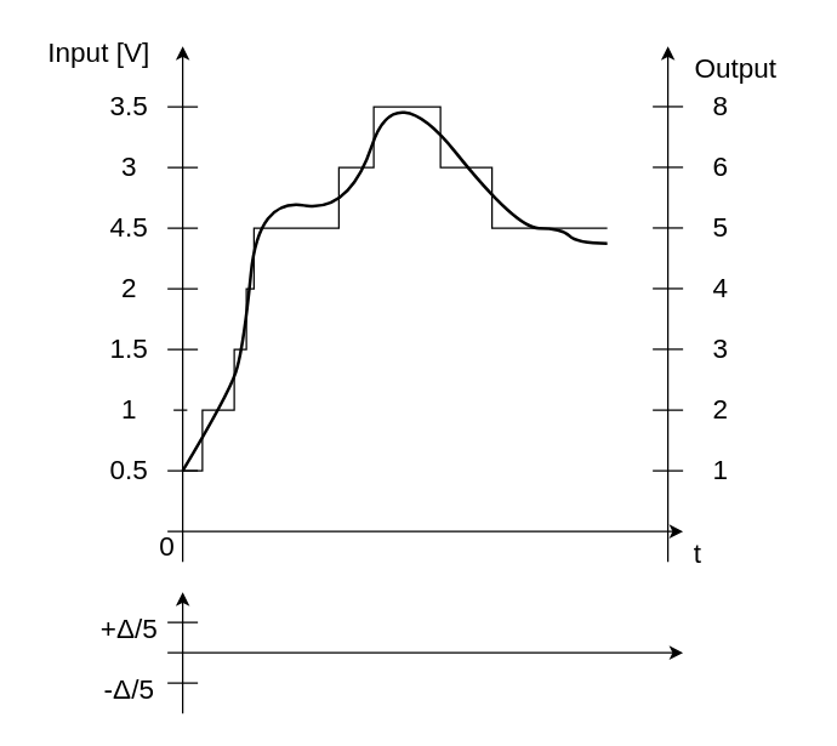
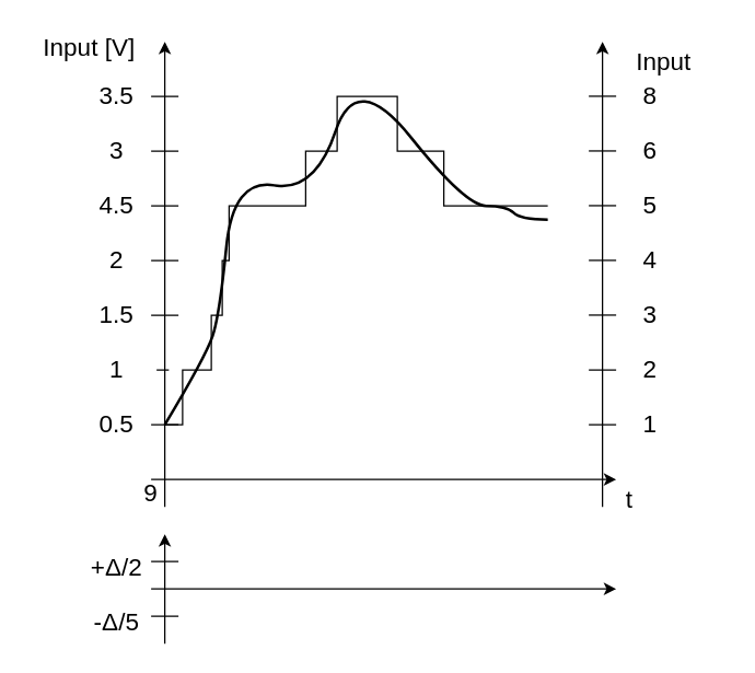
  <mxCell id="0" />
  <mxCell id="1" parent="0" />
  <mxCell id="2" value="" style="endArrow=classic;html=1;rounded=0;" parent="1" edge="1"><mxGeometry width="50" height="50" relative="1" as="geometry"><mxPoint x="120" y="370" as="sourcePoint" /><mxPoint x="120" y="30" as="targetPoint" /></mxGeometry></mxCell>
  <mxCell id="3" value="" style="endArrow=classic;html=1;rounded=0;" parent="1" edge="1"><mxGeometry width="50" height="50" relative="1" as="geometry"><mxPoint x="110" y="350" as="sourcePoint" /><mxPoint x="450" y="350" as="targetPoint" /></mxGeometry></mxCell>
  <mxCell id="4" value="" style="endArrow=none;html=1;rounded=0;" parent="1" edge="1"><mxGeometry width="50" height="50" relative="1" as="geometry"><mxPoint x="110" y="150" as="sourcePoint" /><mxPoint x="130" y="150" as="targetPoint" /></mxGeometry></mxCell>
  <mxCell id="5" value="" style="endArrow=none;html=1;rounded=0;" parent="1" edge="1"><mxGeometry width="50" height="50" relative="1" as="geometry"><mxPoint x="110" y="190" as="sourcePoint" /><mxPoint x="130" y="190" as="targetPoint" /></mxGeometry></mxCell>
  <mxCell id="6" value="" style="endArrow=none;html=1;rounded=0;" parent="1" edge="1"><mxGeometry width="50" height="50" relative="1" as="geometry"><mxPoint x="110" y="230" as="sourcePoint" /><mxPoint x="130" y="230" as="targetPoint" /></mxGeometry></mxCell>
  <mxCell id="7" value="" style="endArrow=none;html=1;rounded=0;" parent="1" edge="1"><mxGeometry width="50" height="50" relative="1" as="geometry"><mxPoint x="114" y="270" as="sourcePoint" /><mxPoint x="123" y="270" as="targetPoint" /></mxGeometry></mxCell>
  <mxCell id="8" value="" style="endArrow=none;html=1;rounded=0;" parent="1" edge="1"><mxGeometry width="50" height="50" relative="1" as="geometry"><mxPoint x="110" y="310" as="sourcePoint" /><mxPoint x="130" y="310" as="targetPoint" /></mxGeometry></mxCell>
- <mxCell id="9" value="0" style="text;html=1;strokeColor=none;fillColor=none;align=center;verticalAlign=middle;whiteSpace=wrap;rounded=0;fontSize=18;" parent="1" vertex="1"><mxGeometry x="100" y="350" width="20" height="20" as="geometry" /></mxCell>
+ <mxCell id="9" value="9" style="text;html=1;strokeColor=none;fillColor=none;align=center;verticalAlign=middle;whiteSpace=wrap;rounded=0;fontSize=18;" parent="1" vertex="1"><mxGeometry x="100" y="350" width="20" height="20" as="geometry" /></mxCell>
  <mxCell id="10" value="t" style="text;html=1;strokeColor=none;fillColor=none;align=center;verticalAlign=middle;whiteSpace=wrap;rounded=0;fontSize=18;" parent="1" vertex="1"><mxGeometry x="430" y="350" width="60" height="30" as="geometry" /></mxCell>
  <mxCell id="11" value="Input [V]" style="text;html=1;strokeColor=none;fillColor=none;align=center;verticalAlign=middle;whiteSpace=wrap;rounded=0;fontSize=18;" parent="1" vertex="1"><mxGeometry x="20" y="20" width="90" height="30" as="geometry" /></mxCell>
  <mxCell id="12" value="0.5" style="text;html=1;strokeColor=none;fillColor=none;align=center;verticalAlign=middle;whiteSpace=wrap;rounded=0;fontSize=18;" parent="1" vertex="1"><mxGeometry x="70" y="300" width="30" height="20" as="geometry" /></mxCell>
  <mxCell id="13" value="1" style="text;html=1;strokeColor=none;fillColor=none;align=center;verticalAlign=middle;whiteSpace=wrap;rounded=0;fontSize=18;" parent="1" vertex="1"><mxGeometry x="70" y="260" width="30" height="20" as="geometry" /></mxCell>
  <mxCell id="14" value="2" style="text;html=1;strokeColor=none;fillColor=none;align=center;verticalAlign=middle;whiteSpace=wrap;rounded=0;fontSize=18;" parent="1" vertex="1"><mxGeometry x="70" y="180" width="30" height="20" as="geometry" /></mxCell>
  <mxCell id="15" value="3" style="text;html=1;strokeColor=none;fillColor=none;align=center;verticalAlign=middle;whiteSpace=wrap;rounded=0;fontSize=18;" parent="1" vertex="1"><mxGeometry x="70" y="100" width="30" height="20" as="geometry" /></mxCell>
  <mxCell id="16" value="1.5" style="text;html=1;strokeColor=none;fillColor=none;align=center;verticalAlign=middle;whiteSpace=wrap;rounded=0;fontSize=18;" parent="1" vertex="1"><mxGeometry x="70" y="220" width="30" height="20" as="geometry" /></mxCell>
  <mxCell id="17" value="4.5" style="text;html=1;strokeColor=none;fillColor=none;align=center;verticalAlign=middle;whiteSpace=wrap;rounded=0;fontSize=18;" parent="1" vertex="1"><mxGeometry x="70" y="140" width="30" height="20" as="geometry" /></mxCell>
  <mxCell id="18" value="3.5" style="text;html=1;strokeColor=none;fillColor=none;align=center;verticalAlign=middle;whiteSpace=wrap;rounded=0;fontSize=18;" parent="1" vertex="1"><mxGeometry x="70" y="60" width="30" height="20" as="geometry" /></mxCell>
  <mxCell id="19" value="" style="endArrow=none;html=1;rounded=0;" parent="1" edge="1"><mxGeometry width="50" height="50" relative="1" as="geometry"><mxPoint x="110" y="70" as="sourcePoint" /><mxPoint x="130" y="70" as="targetPoint" /></mxGeometry></mxCell>
  <mxCell id="20" value="" style="endArrow=none;html=1;rounded=0;" parent="1" edge="1"><mxGeometry width="50" height="50" relative="1" as="geometry"><mxPoint x="110" y="110" as="sourcePoint" /><mxPoint x="130" y="110" as="targetPoint" /></mxGeometry></mxCell>
  <mxCell id="21" value="" style="curved=1;endArrow=none;html=1;rounded=0;endFill=0;strokeWidth=2;" parent="1" edge="1"><mxGeometry width="50" height="50" relative="1" as="geometry"><mxPoint x="120" y="310" as="sourcePoint" /><mxPoint x="400" y="160" as="targetPoint" /><Array as="points"><mxPoint x="150" y="260" /><mxPoint x="160" y="230" /><mxPoint x="170" y="130" /><mxPoint x="230" y="140" /><mxPoint x="260" y="50" /><mxPoint x="340" y="150" /><mxPoint x="370" y="150" /><mxPoint x="380" y="160" /></Array></mxGeometry></mxCell>
  <mxCell id="22" value="" style="endArrow=none;html=1;rounded=0;strokeWidth=1;" parent="1" edge="1"><mxGeometry width="50" height="50" relative="1" as="geometry"><mxPoint x="120" y="310" as="sourcePoint" /><mxPoint x="400" y="150" as="targetPoint" /><Array as="points"><mxPoint x="133" y="310" /><mxPoint x="133" y="290" /><mxPoint x="133" y="270" /><mxPoint x="154" y="270" /><mxPoint x="154" y="249" /><mxPoint x="154" y="230" /><mxPoint x="162" y="230" /><mxPoint x="162" y="190" /><mxPoint x="167" y="190" /><mxPoint x="167" y="150" /><mxPoint x="223" y="150" /><mxPoint x="223" y="110" /><mxPoint x="246" y="110" /><mxPoint x="246" y="70" /><mxPoint x="290" y="70" /><mxPoint x="290" y="110" /><mxPoint x="324" y="110" /><mxPoint x="324" y="150" /><mxPoint x="400" y="150" /></Array></mxGeometry></mxCell>
  <mxCell id="23" value="" style="endArrow=classic;html=1;rounded=0;" edge="1" parent="1"><mxGeometry width="50" height="50" relative="1" as="geometry"><mxPoint x="440" y="370" as="sourcePoint" /><mxPoint x="440" y="30" as="targetPoint" /></mxGeometry></mxCell>
- <mxCell id="24" value="Output" style="text;html=1;strokeColor=none;fillColor=none;align=center;verticalAlign=middle;whiteSpace=wrap;rounded=0;fontSize=18;" vertex="1" parent="1"><mxGeometry x="440" y="30" width="90" height="30" as="geometry" /></mxCell>
+ <mxCell id="24" value="Input" style="text;html=1;strokeColor=none;fillColor=none;align=center;verticalAlign=middle;whiteSpace=wrap;rounded=0;fontSize=18;" vertex="1" parent="1"><mxGeometry x="440" y="30" width="90" height="30" as="geometry" /></mxCell>
  <mxCell id="25" value="" style="endArrow=none;html=1;rounded=0;" edge="1" parent="1"><mxGeometry width="50" height="50" relative="1" as="geometry"><mxPoint x="430" y="149.86" as="sourcePoint" /><mxPoint x="450" y="149.86" as="targetPoint" /></mxGeometry></mxCell>
  <mxCell id="26" value="" style="endArrow=none;html=1;rounded=0;" edge="1" parent="1"><mxGeometry width="50" height="50" relative="1" as="geometry"><mxPoint x="430" y="189.86" as="sourcePoint" /><mxPoint x="450" y="189.86" as="targetPoint" /></mxGeometry></mxCell>
  <mxCell id="27" value="" style="endArrow=none;html=1;rounded=0;" edge="1" parent="1"><mxGeometry width="50" height="50" relative="1" as="geometry"><mxPoint x="430" y="229.86" as="sourcePoint" /><mxPoint x="450" y="229.86" as="targetPoint" /></mxGeometry></mxCell>
  <mxCell id="28" value="" style="endArrow=none;html=1;rounded=0;" edge="1" parent="1"><mxGeometry width="50" height="50" relative="1" as="geometry"><mxPoint x="430" y="69.86" as="sourcePoint" /><mxPoint x="450" y="69.86" as="targetPoint" /></mxGeometry></mxCell>
  <mxCell id="29" value="" style="endArrow=none;html=1;rounded=0;" edge="1" parent="1"><mxGeometry width="50" height="50" relative="1" as="geometry"><mxPoint x="430" y="109.86" as="sourcePoint" /><mxPoint x="450" y="109.86" as="targetPoint" /></mxGeometry></mxCell>
  <mxCell id="30" value="" style="endArrow=none;html=1;rounded=0;" edge="1" parent="1"><mxGeometry width="50" height="50" relative="1" as="geometry"><mxPoint x="430" y="270" as="sourcePoint" /><mxPoint x="450" y="270" as="targetPoint" /></mxGeometry></mxCell>
  <mxCell id="31" value="" style="endArrow=none;html=1;rounded=0;" edge="1" parent="1"><mxGeometry width="50" height="50" relative="1" as="geometry"><mxPoint x="430" y="310" as="sourcePoint" /><mxPoint x="450" y="310" as="targetPoint" /></mxGeometry></mxCell>
  <mxCell id="32" value="1" style="text;html=1;strokeColor=none;fillColor=none;align=center;verticalAlign=middle;whiteSpace=wrap;rounded=0;fontSize=18;" vertex="1" parent="1"><mxGeometry x="460" y="300" width="30" height="20" as="geometry" /></mxCell>
  <mxCell id="33" value="2" style="text;html=1;strokeColor=none;fillColor=none;align=center;verticalAlign=middle;whiteSpace=wrap;rounded=0;fontSize=18;" vertex="1" parent="1"><mxGeometry x="460" y="260" width="30" height="20" as="geometry" /></mxCell>
  <mxCell id="34" value="4" style="text;html=1;strokeColor=none;fillColor=none;align=center;verticalAlign=middle;whiteSpace=wrap;rounded=0;fontSize=18;" vertex="1" parent="1"><mxGeometry x="460" y="180" width="30" height="20" as="geometry" /></mxCell>
  <mxCell id="35" value="6" style="text;html=1;strokeColor=none;fillColor=none;align=center;verticalAlign=middle;whiteSpace=wrap;rounded=0;fontSize=18;" vertex="1" parent="1"><mxGeometry x="460" y="100" width="30" height="20" as="geometry" /></mxCell>
  <mxCell id="36" value="3" style="text;html=1;strokeColor=none;fillColor=none;align=center;verticalAlign=middle;whiteSpace=wrap;rounded=0;fontSize=18;" vertex="1" parent="1"><mxGeometry x="460" y="220" width="30" height="20" as="geometry" /></mxCell>
  <mxCell id="37" value="5" style="text;html=1;strokeColor=none;fillColor=none;align=center;verticalAlign=middle;whiteSpace=wrap;rounded=0;fontSize=18;" vertex="1" parent="1"><mxGeometry x="460" y="140" width="30" height="20" as="geometry" /></mxCell>
  <mxCell id="38" value="8" style="text;html=1;strokeColor=none;fillColor=none;align=center;verticalAlign=middle;whiteSpace=wrap;rounded=0;fontSize=18;" vertex="1" parent="1"><mxGeometry x="460" y="60" width="30" height="20" as="geometry" /></mxCell>
  <mxCell id="39" value="" style="endArrow=classic;html=1;rounded=0;" edge="1" parent="1"><mxGeometry width="50" height="50" relative="1" as="geometry"><mxPoint x="120" y="470" as="sourcePoint" /><mxPoint x="120" y="390" as="targetPoint" /></mxGeometry></mxCell>
  <mxCell id="40" value="" style="endArrow=classic;html=1;rounded=0;" edge="1" parent="1"><mxGeometry width="50" height="50" relative="1" as="geometry"><mxPoint x="110" y="430" as="sourcePoint" /><mxPoint x="450" y="430" as="targetPoint" /></mxGeometry></mxCell>
- <mxCell id="41" value="&lt;span lang=&quot;el&quot; class=&quot;lang-el&quot;&gt;+&lt;/span&gt;Δ/5" style="text;html=1;strokeColor=none;fillColor=none;align=center;verticalAlign=middle;whiteSpace=wrap;rounded=0;fontSize=18;" vertex="1" parent="1"><mxGeometry x="65" y="400" width="40" height="30" as="geometry" /></mxCell>
+ <mxCell id="41" value="&lt;span lang=&quot;el&quot; class=&quot;lang-el&quot;&gt;+&lt;/span&gt;Δ/2" style="text;html=1;strokeColor=none;fillColor=none;align=center;verticalAlign=middle;whiteSpace=wrap;rounded=0;fontSize=18;" vertex="1" parent="1"><mxGeometry x="65" y="400" width="40" height="30" as="geometry" /></mxCell>
  <mxCell id="42" value="-Δ/5" style="text;html=1;strokeColor=none;fillColor=none;align=center;verticalAlign=middle;whiteSpace=wrap;rounded=0;fontSize=18;" vertex="1" parent="1"><mxGeometry x="65" y="440" width="40" height="30" as="geometry" /></mxCell>
  <mxCell id="43" value="" style="endArrow=none;html=1;rounded=0;" edge="1" parent="1"><mxGeometry width="50" height="50" relative="1" as="geometry"><mxPoint x="110" y="410" as="sourcePoint" /><mxPoint x="130" y="410" as="targetPoint" /></mxGeometry></mxCell>
  <mxCell id="44" value="" style="endArrow=none;html=1;rounded=0;" edge="1" parent="1"><mxGeometry width="50" height="50" relative="1" as="geometry"><mxPoint x="110" y="450" as="sourcePoint" /><mxPoint x="130" y="450" as="targetPoint" /></mxGeometry></mxCell>
